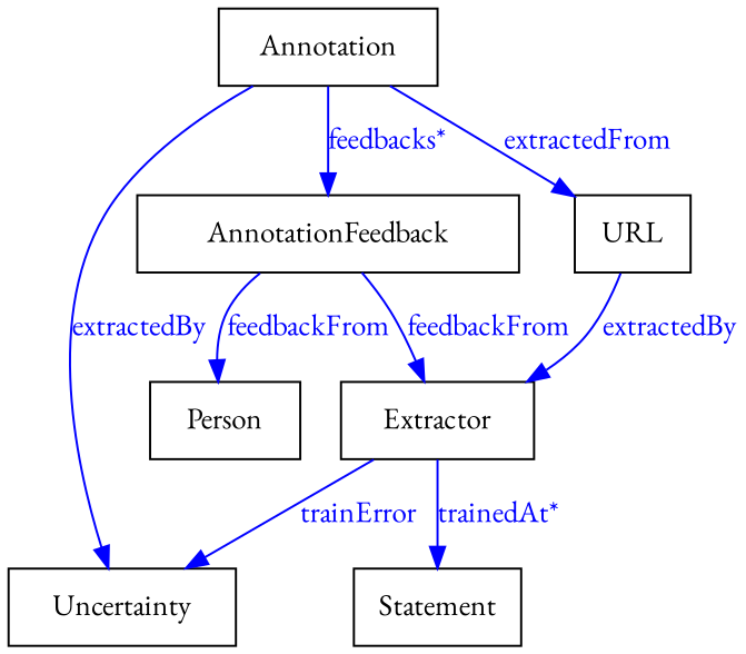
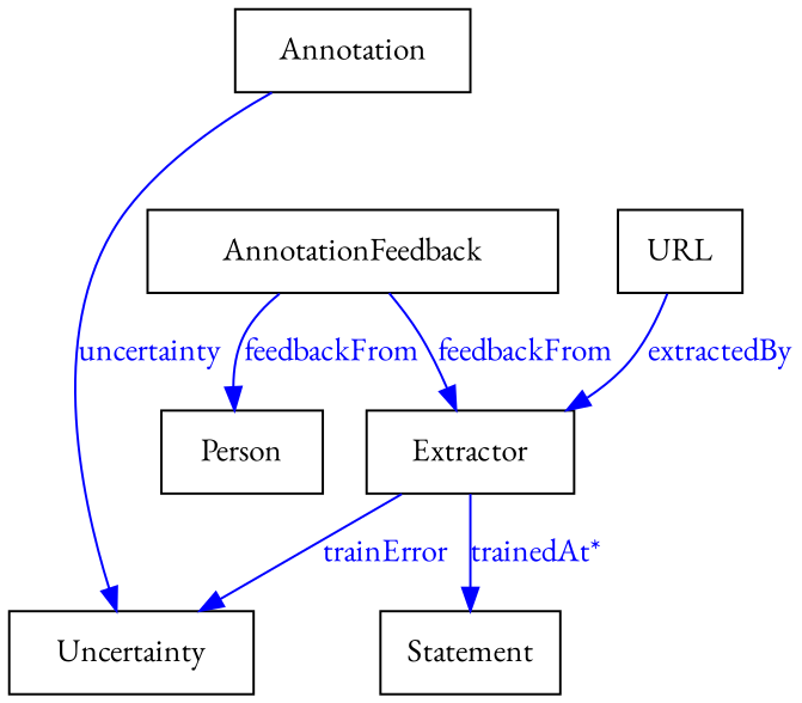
  digraph {
    fontname="EB Garamond"
    node [color="0.0,0.0,0.0" fontcolor="0.0,0.0,0.0" fontname="EB Garamond" shape=box]
    edge [color="0.6666667,1.0,1.0" fontcolor="0.6666667,1.0,1.0" fontname="EB Garamond" style=filled]
    n1 [height=0.50 label=Uncertainty width=1.47]
    n2 [height=0.50 label=AnnotationFeedback width=2.47]
    n3 [height=0.50 label=Person width=0.97]
    n4 [height=0.50 label=Extractor width=1.25]
    n5 [height=0.50 label=Statement width=1.08]
    n6 [height=0.50 label=Annotation width=1.42]
    n7 [height=0.50 label=URL width=0.75]
    n2 -> n3 [label=feedbackFrom]
    n2 -> n4 [label=feedbackFrom]
    n4 -> n1 [label=trainError]
    n4 -> n5 [label="trainedAt*"]
-   n6 -> n1 [label=extractedBy]
-   n6 -> n2 [label="feedbacks*"]
-   n6 -> n7 [label=extractedFrom]
+   n6 -> n1 [label=uncertainty]
    n7 -> n4 [label=extractedBy]
  }
